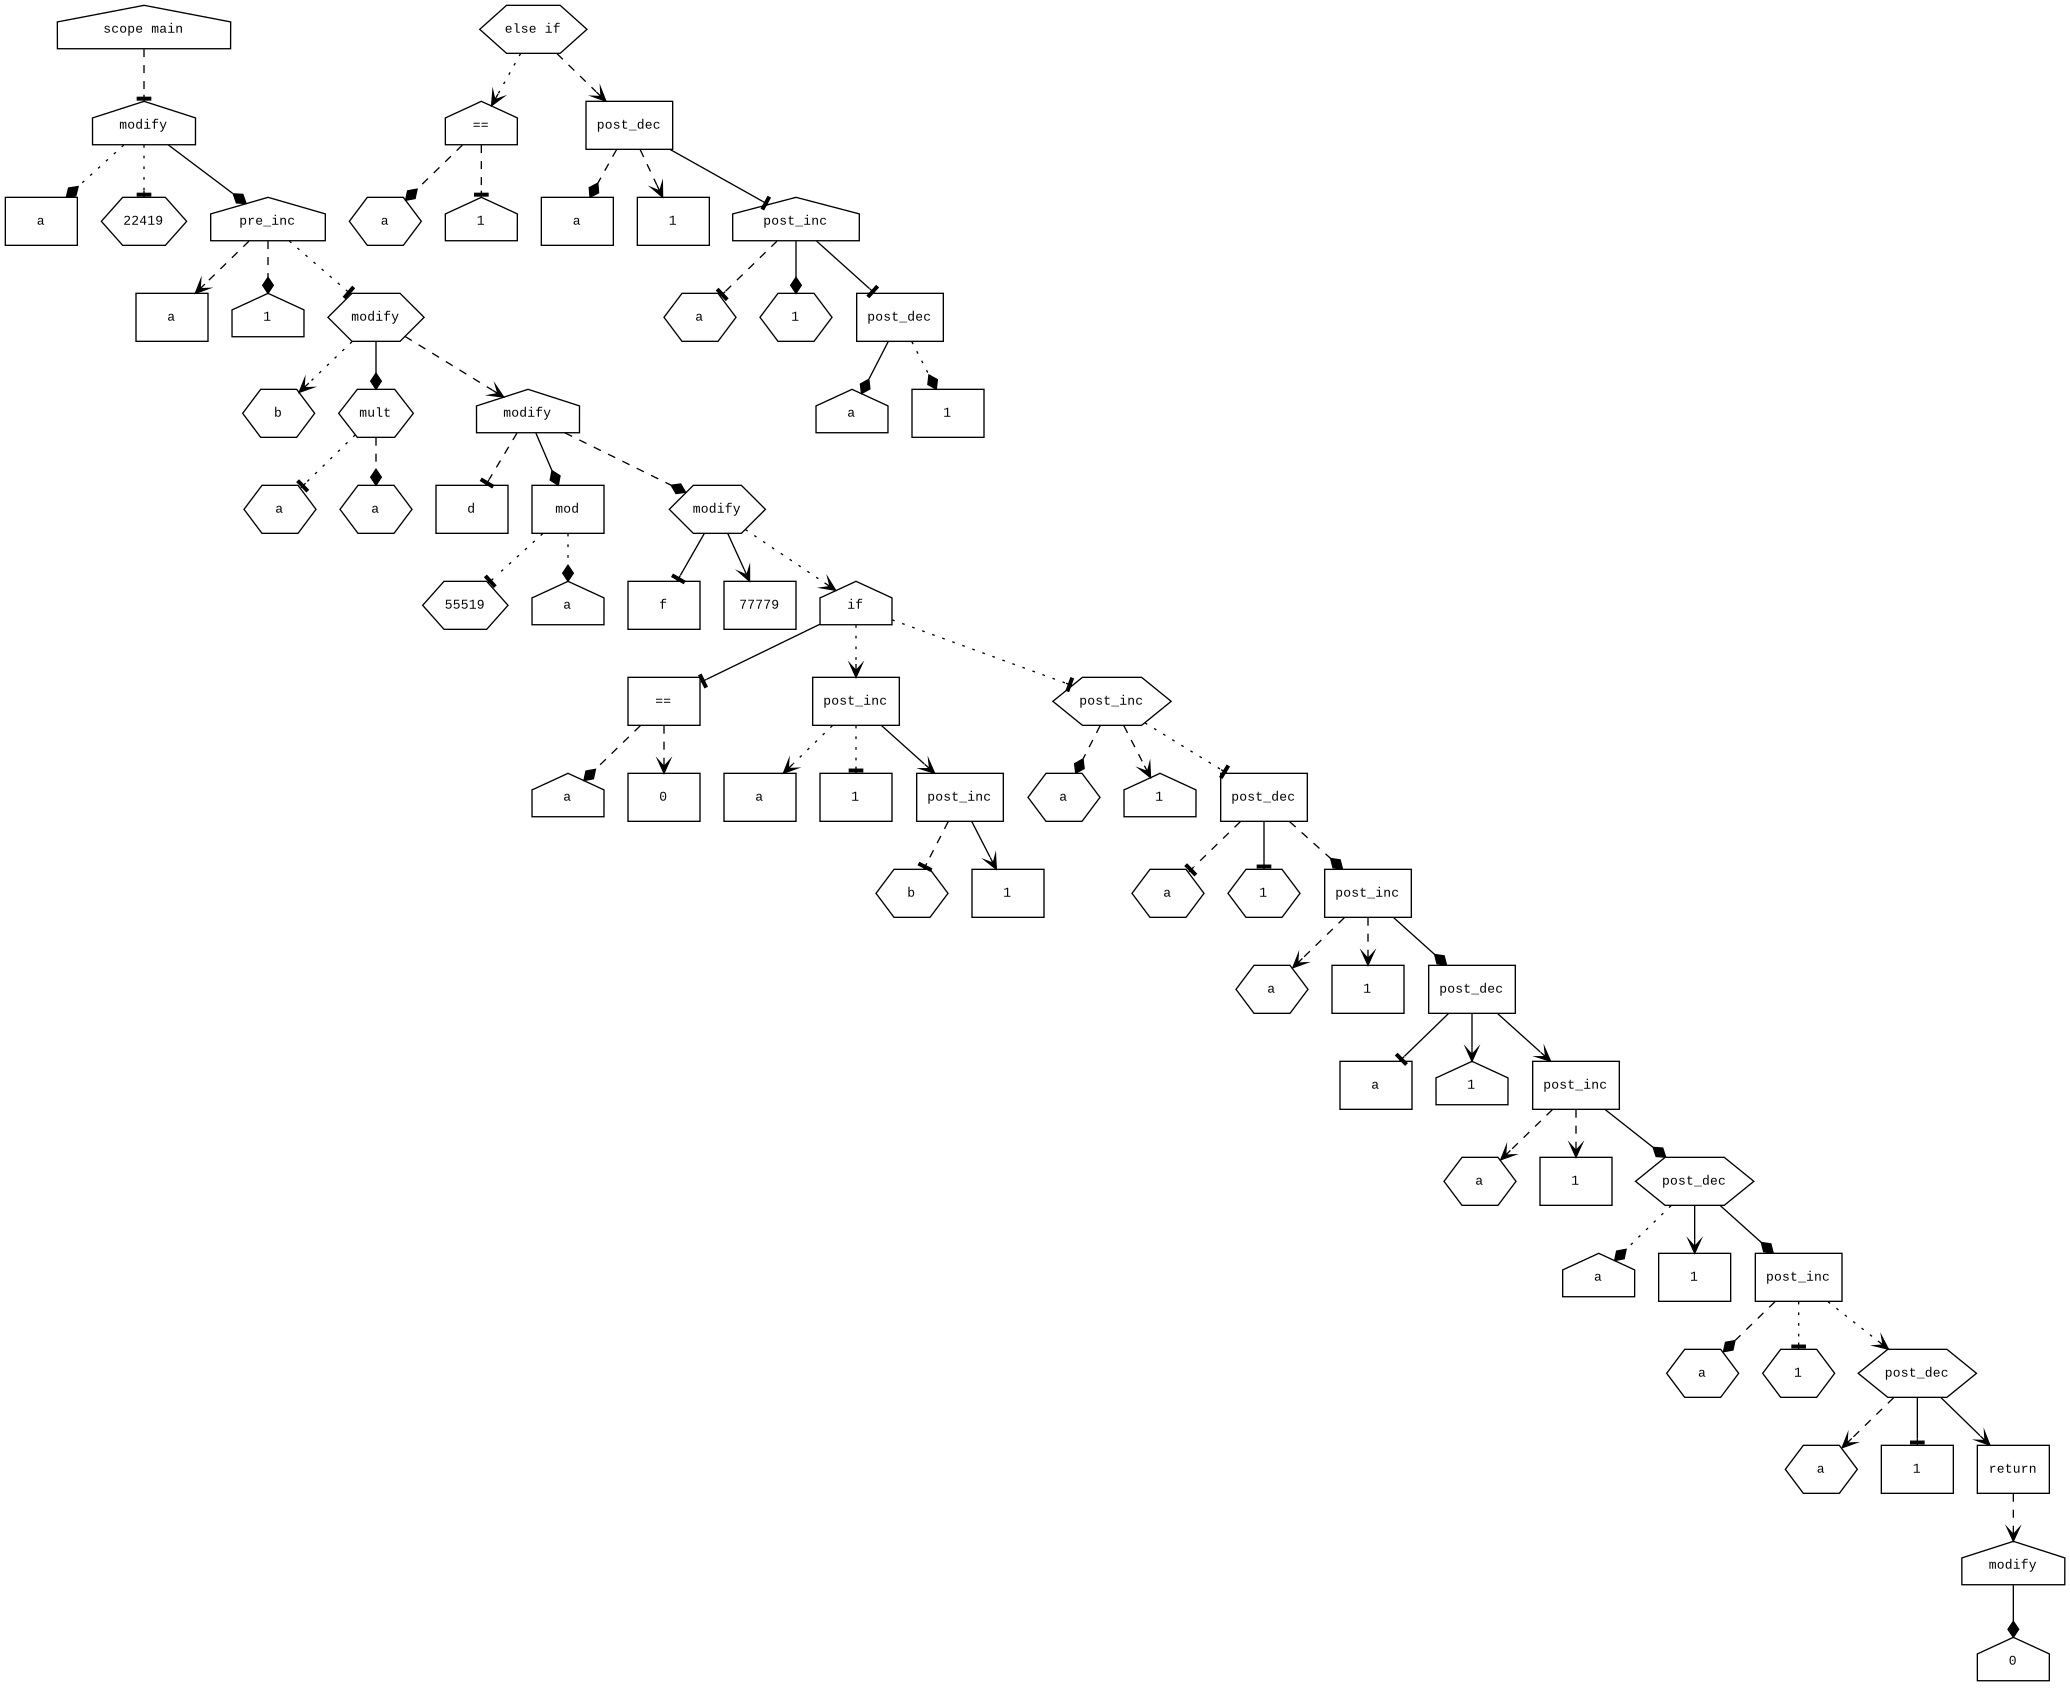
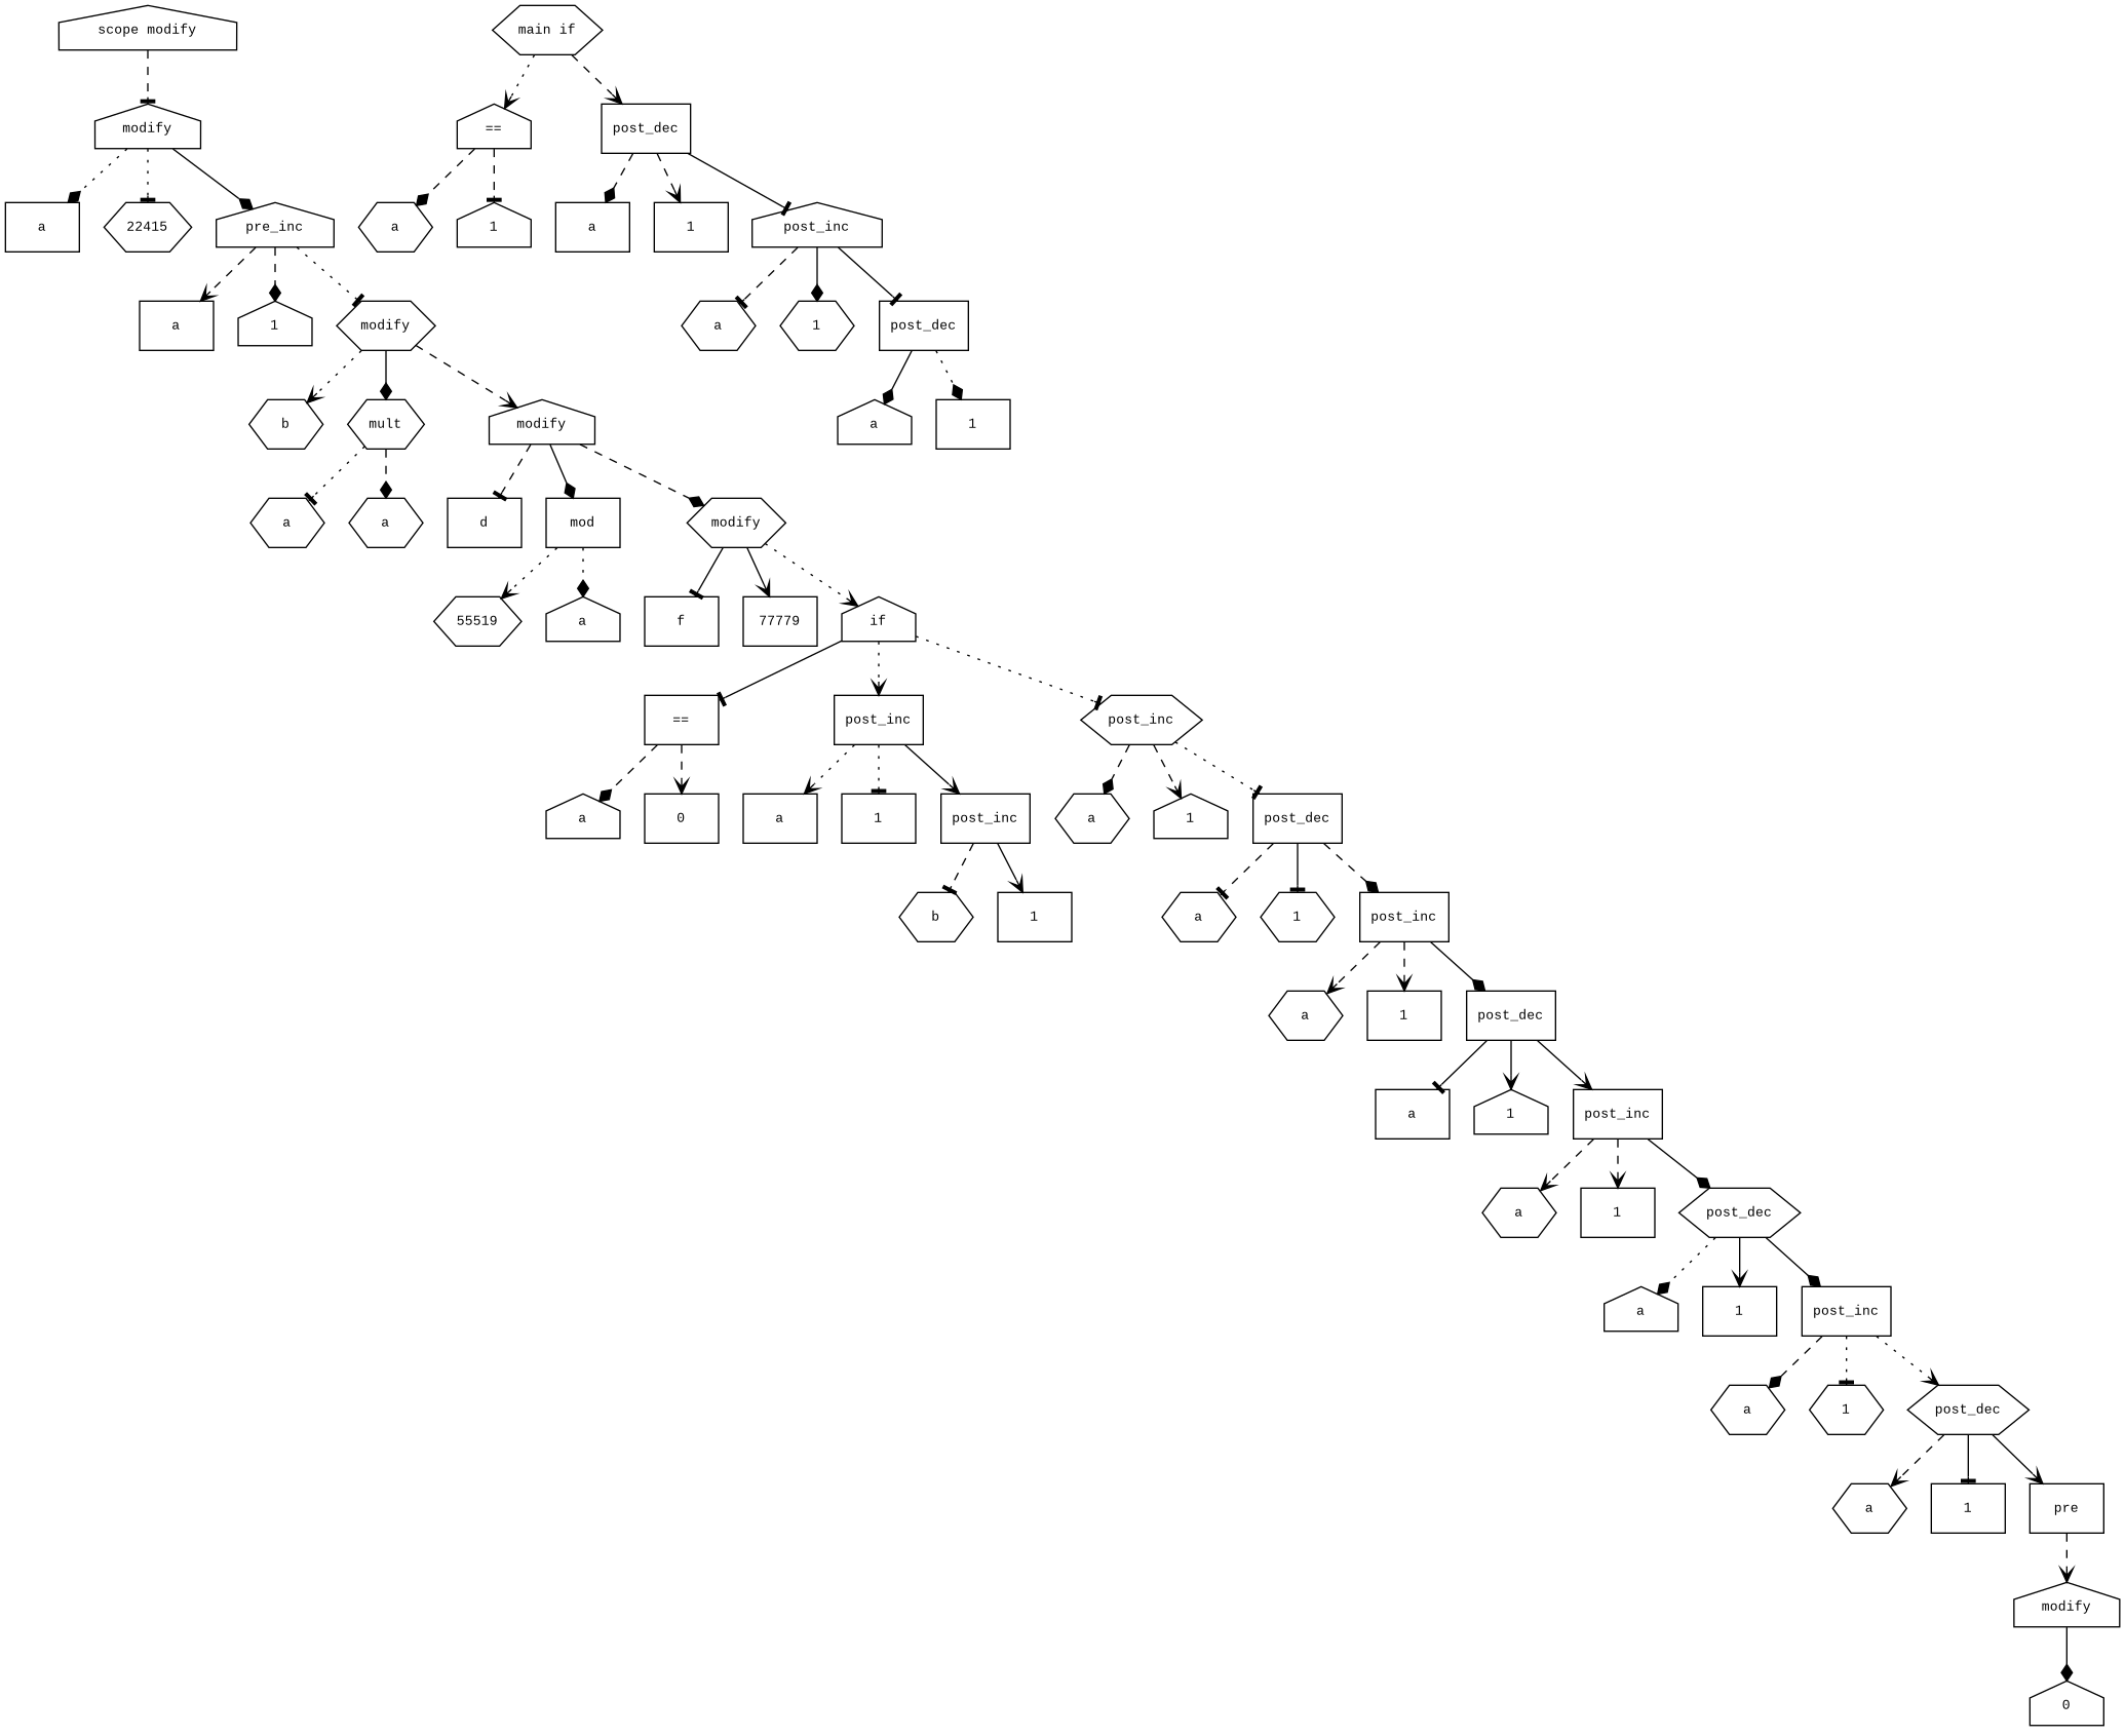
  digraph {
    fontname="Times New Roman"
    fontsize=10
    node [fontname="Courier New" fontsize=10 shape=box]
    edge [arrowhead=vee fontname="Times New Roman" fontsize=10 style=dashed]
-   n1 [label="scope main" shape=house]
+   n1 [label="scope modify" shape=house]
    n2 [label=modify shape=house]
    n3 [label=a]
-   n4 [label=22419 shape=hexagon]
+   n4 [label=22415 shape=hexagon]
    n5 [label=pre_inc shape=house]
    n6 [label=a]
    n7 [label=1 shape=house]
    n8 [label=modify shape=hexagon]
    n9 [label=b shape=hexagon]
    n10 [label=mult shape=hexagon]
    n11 [label=modify shape=house]
    n12 [label=a shape=hexagon]
    n13 [label=a shape=hexagon]
    n14 [label=d]
    n15 [label=mod]
    n16 [label=modify shape=hexagon]
    n17 [label=55519 shape=hexagon]
    n18 [label=a shape=house]
    n19 [label=f]
    n20 [label=77779]
    n21 [label=if shape=house]
    n22 [label="=="]
    n23 [label=post_inc]
    n24 [label=post_inc shape=hexagon]
    n25 [label=a shape=house]
    n26 [label=0]
    n27 [label=a]
    n28 [label=1]
    n29 [label=post_inc]
-   n30 [label="else if" shape=hexagon]
+   n30 [label="main if" shape=hexagon]
    n31 [label="==" shape=house]
    n32 [label=post_dec]
    n33 [label=a shape=hexagon]
    n34 [label=1 shape=house]
    n35 [label=post_dec]
    n36 [label=b shape=hexagon]
    n37 [label=1]
    n38 [label=a shape=hexagon]
    n39 [label=1 shape=house]
    n40 [label=a]
    n41 [label=1]
    n42 [label=post_inc shape=house]
    n43 [label=a shape=hexagon]
    n44 [label=1 shape=hexagon]
    n45 [label=post_dec]
    n46 [label=a shape=house]
    n47 [label=1]
    n48 [label=a shape=hexagon]
    n49 [label=1 shape=hexagon]
    n50 [label=post_inc]
    n51 [label=a shape=hexagon]
    n52 [label=1]
    n53 [label=post_dec]
    n54 [label=a]
    n55 [label=1 shape=house]
    n56 [label=post_inc]
    n57 [label=a shape=hexagon]
    n58 [label=1]
    n59 [label=post_dec shape=hexagon]
    n60 [label=a shape=house]
    n61 [label=1]
    n62 [label=post_inc]
    n63 [label=a shape=hexagon]
    n64 [label=1 shape=hexagon]
    n65 [label=post_dec shape=hexagon]
    n66 [label=a shape=hexagon]
    n67 [label=1]
-   n68 [label=return]
+   n68 [label=pre]
    n69 [label=modify shape=house]
    n70 [label=0 shape=house]
    n1 -> n2 [arrowhead=tee]
    n2 -> n3 [arrowhead=diamond style=dotted]
    n2 -> n4 [arrowhead=tee style=dotted]
    n2 -> n5 [arrowhead=diamond style=solid]
    n5 -> n6
    n5 -> n7 [arrowhead=diamond]
    n5 -> n8 [arrowhead=tee style=dotted]
    n8 -> n9 [style=dotted]
    n8 -> n10 [arrowhead=diamond style=solid]
    n8 -> n11
    n10 -> n12 [arrowhead=tee style=dotted]
    n10 -> n13 [arrowhead=diamond]
    n11 -> n14 [arrowhead=tee]
    n11 -> n15 [arrowhead=diamond style=solid]
    n11 -> n16 [arrowhead=diamond]
-   n15 -> n17 [arrowhead=tee style=dotted]
+   n15 -> n17 [style=dotted]
    n15 -> n18 [arrowhead=diamond style=dotted]
    n16 -> n19 [arrowhead=tee style=solid]
    n16 -> n20 [style=solid]
    n16 -> n21 [style=dotted]
    n21 -> n22 [arrowhead=tee style=solid]
    n21 -> n23 [style=dotted]
    n21 -> n24 [arrowhead=tee style=dotted]
    n22 -> n25 [arrowhead=diamond]
    n22 -> n26
    n23 -> n27 [style=dotted]
    n23 -> n28 [arrowhead=tee style=dotted]
    n23 -> n29 [style=solid]
    n24 -> n33 [arrowhead=diamond]
    n24 -> n34
    n24 -> n35 [arrowhead=tee style=dotted]
    n29 -> n36 [arrowhead=tee]
    n29 -> n37 [style=solid]
    n30 -> n31 [style=dotted]
    n30 -> n32
    n31 -> n38 [arrowhead=diamond]
    n31 -> n39 [arrowhead=tee]
    n32 -> n40 [arrowhead=diamond]
    n32 -> n41
    n32 -> n42 [arrowhead=tee style=solid]
    n35 -> n48 [arrowhead=tee]
    n35 -> n49 [arrowhead=tee style=solid]
    n35 -> n50 [arrowhead=diamond]
    n42 -> n43 [arrowhead=tee]
    n42 -> n44 [arrowhead=diamond style=solid]
    n42 -> n45 [arrowhead=tee style=solid]
    n45 -> n46 [arrowhead=diamond style=solid]
    n45 -> n47 [arrowhead=diamond style=dotted]
    n50 -> n51
    n50 -> n52
    n50 -> n53 [arrowhead=diamond style=solid]
    n53 -> n54 [arrowhead=tee style=solid]
    n53 -> n55 [style=solid]
    n53 -> n56 [style=solid]
    n56 -> n57
    n56 -> n58
    n56 -> n59 [arrowhead=diamond style=solid]
    n59 -> n60 [arrowhead=diamond style=dotted]
    n59 -> n61 [style=solid]
    n59 -> n62 [arrowhead=diamond style=solid]
    n62 -> n63 [arrowhead=diamond]
    n62 -> n64 [arrowhead=tee style=dotted]
    n62 -> n65 [style=dotted]
    n65 -> n66
    n65 -> n67 [arrowhead=tee style=solid]
    n65 -> n68 [style=solid]
    n68 -> n69
    n69 -> n70 [arrowhead=diamond style=solid]
  }
